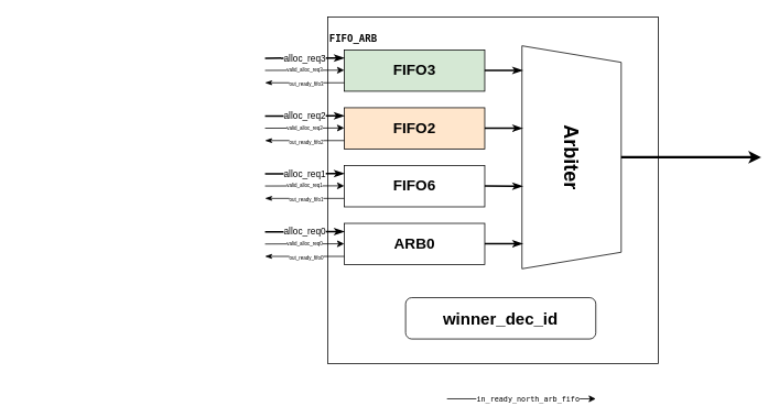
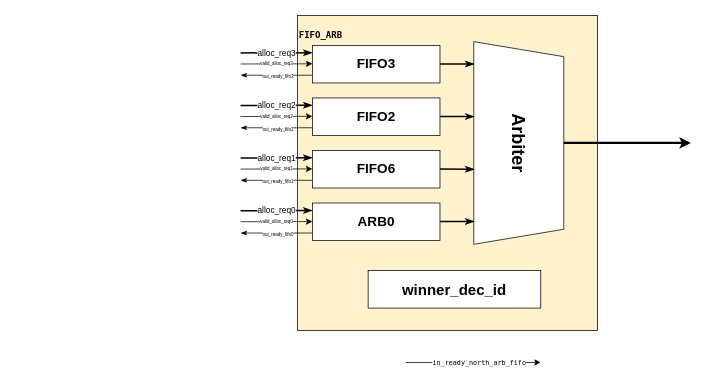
  <mxCell id="0" />
  <mxCell id="1" parent="0" />
- <mxCell id="2" value="&lt;pre&gt;FIFO_ARB&lt;/pre&gt;" style="rounded=0;whiteSpace=wrap;html=1;align=left;verticalAlign=top;fontStyle=1" parent="1" vertex="1"><mxGeometry x="395.72" y="20" width="400" height="420" as="geometry" /></mxCell>
+ <mxCell id="2" value="&lt;pre&gt;FIFO_ARB&lt;/pre&gt;" style="rounded=0;whiteSpace=wrap;html=1;align=left;verticalAlign=top;fontStyle=1;fillColor=#fff2cc;" parent="1" vertex="1"><mxGeometry x="395.72" y="20" width="400" height="420" as="geometry" /></mxCell>
  <mxCell id="3" value="&lt;h1&gt;Arbiter&lt;/h1&gt;" style="shape=trapezoid;perimeter=trapezoidPerimeter;whiteSpace=wrap;html=1;fixedSize=1;rotation=90;" parent="1" vertex="1"><mxGeometry x="555.72" y="130" width="270" height="120" as="geometry" /></mxCell>
- <mxCell id="4" value="&lt;h2&gt;FIFO3&lt;/h2&gt;" style="rounded=0;whiteSpace=wrap;html=1;fillColor=#d5e8d4;" parent="1" vertex="1"><mxGeometry x="415.72" width="170" height="50" as="geometry" y="60" /></mxCell>
- <mxCell id="5" value="&lt;h2&gt;FIFO2&lt;/h2&gt;" style="rounded=0;whiteSpace=wrap;html=1;fillColor=#ffe6cc;" parent="1" vertex="1"><mxGeometry x="415.72" y="130" width="170" height="50" as="geometry" /></mxCell>
+ <mxCell id="4" value="&lt;h2&gt;FIFO3&lt;/h2&gt;" style="rounded=0;whiteSpace=wrap;html=1;" parent="1" vertex="1"><mxGeometry x="415.72" width="170" height="50" as="geometry" y="60" /></mxCell>
+ <mxCell id="5" value="&lt;h2&gt;FIFO2&lt;/h2&gt;" style="rounded=0;whiteSpace=wrap;html=1;" parent="1" vertex="1"><mxGeometry x="415.72" y="130" width="170" height="50" as="geometry" /></mxCell>
  <mxCell id="6" value="&lt;h2&gt;FIFO6&lt;/h2&gt;" style="rounded=0;whiteSpace=wrap;html=1;" parent="1" vertex="1"><mxGeometry x="415.72" y="200" width="170" height="50" as="geometry" /></mxCell>
  <mxCell id="7" value="&lt;h2&gt;ARB0&lt;/h2&gt;" style="rounded=0;whiteSpace=wrap;html=1;" parent="1" vertex="1"><mxGeometry x="415.72" y="270" width="170" height="50" as="geometry" /></mxCell>
  <mxCell id="8" value="" style="endArrow=classic;html=1;exitX=0.5;exitY=0;exitDx=0;exitDy=0;strokeWidth=3;" parent="1" source="3" edge="1"><mxGeometry width="50" height="50" relative="1" as="geometry"><mxPoint x="840" y="189.5" as="sourcePoint" /><mxPoint x="920" y="190" as="targetPoint" /></mxGeometry></mxCell>
  <mxCell id="9" value="" style="endArrow=classicThin;html=1;exitX=0.5;exitY=0;exitDx=0;exitDy=0;strokeWidth=2;endFill=1;entryX=0.888;entryY=0.994;entryDx=0;entryDy=0;entryPerimeter=0;" parent="1" target="3" edge="1"><mxGeometry width="50" height="50" relative="1" as="geometry"><mxPoint x="585.72" y="294.5" as="sourcePoint" /><mxPoint x="625.72" y="295" as="targetPoint" /></mxGeometry></mxCell>
  <mxCell id="10" value="" style="endArrow=classicThin;html=1;exitX=0.5;exitY=0;exitDx=0;exitDy=0;strokeWidth=2;endFill=1;entryX=0.888;entryY=0.994;entryDx=0;entryDy=0;entryPerimeter=0;" parent="1" edge="1"><mxGeometry width="50" height="50" relative="1" as="geometry"><mxPoint x="585.72" y="224.8" as="sourcePoint" /><mxPoint x="631.44" y="225.06" as="targetPoint" /></mxGeometry></mxCell>
  <mxCell id="11" value="" style="endArrow=classicThin;html=1;exitX=0.5;exitY=0;exitDx=0;exitDy=0;strokeWidth=2;endFill=1;entryX=0.888;entryY=0.994;entryDx=0;entryDy=0;entryPerimeter=0;" parent="1" edge="1"><mxGeometry width="50" height="50" relative="1" as="geometry"><mxPoint x="585.72" y="154.66" as="sourcePoint" /><mxPoint x="631.44" y="154.92" as="targetPoint" /></mxGeometry></mxCell>
  <mxCell id="12" value="" style="endArrow=classicThin;html=1;exitX=0.5;exitY=0;exitDx=0;exitDy=0;strokeWidth=2;endFill=1;entryX=0.888;entryY=0.994;entryDx=0;entryDy=0;entryPerimeter=0;" parent="1" edge="1"><mxGeometry width="50" height="50" relative="1" as="geometry"><mxPoint x="585.72" y="84.66" as="sourcePoint" /><mxPoint x="631.44" y="84.92" as="targetPoint" /></mxGeometry></mxCell>
  <mxCell id="13" value="alloc_req0" style="endArrow=classicThin;html=1;strokeWidth=2;endFill=1;entryX=0.888;entryY=0.994;entryDx=0;entryDy=0;entryPerimeter=0;" parent="1" edge="1"><mxGeometry width="50" height="50" relative="1" as="geometry"><mxPoint x="320" y="280.24" as="sourcePoint" /><mxPoint x="415.72" y="280" as="targetPoint" /></mxGeometry></mxCell>
  <mxCell id="14" value="&lt;font style=&quot;font-size: 6px;&quot;&gt;out_ready_fifo0&lt;/font&gt;" style="endArrow=classicThin;html=1;strokeWidth=1;endFill=1;" parent="1" edge="1"><mxGeometry x="-0.045" width="50" height="50" relative="1" as="geometry"><mxPoint x="415.72" y="310" as="sourcePoint" /><mxPoint x="320" y="310" as="targetPoint" /><mxPoint as="offset" /></mxGeometry></mxCell>
  <mxCell id="15" value="valid_alloc_req0" style="endArrow=classic;html=1;strokeWidth=1;fontSize=6;targetPerimeterSpacing=0;jumpSize=9;" parent="1" edge="1"><mxGeometry width="50" height="50" relative="1" as="geometry"><mxPoint x="320" y="295" as="sourcePoint" /><mxPoint x="415.72" y="294.76" as="targetPoint" /></mxGeometry></mxCell>
  <mxCell id="16" value="alloc_req1" style="endArrow=classicThin;html=1;strokeWidth=2;endFill=1;entryX=0.888;entryY=0.994;entryDx=0;entryDy=0;entryPerimeter=0;" parent="1" edge="1"><mxGeometry width="50" height="50" relative="1" as="geometry"><mxPoint x="320" y="210" as="sourcePoint" /><mxPoint x="415.72" y="209.76" as="targetPoint" /></mxGeometry></mxCell>
  <mxCell id="17" value="&lt;font style=&quot;font-size: 6px;&quot;&gt;out_ready_fifo1&lt;/font&gt;" style="endArrow=classicThin;html=1;strokeWidth=1;endFill=1;" parent="1" edge="1"><mxGeometry x="-0.045" width="50" height="50" relative="1" as="geometry"><mxPoint x="415.72" y="239.76" as="sourcePoint" /><mxPoint x="320" y="239.76" as="targetPoint" /><mxPoint as="offset" /></mxGeometry></mxCell>
  <mxCell id="18" value="valid_alloc_req1" style="endArrow=classic;html=1;strokeWidth=1;fontSize=6;targetPerimeterSpacing=0;jumpSize=9;" parent="1" edge="1"><mxGeometry width="50" height="50" relative="1" as="geometry"><mxPoint x="320" y="224.76" as="sourcePoint" /><mxPoint x="415.72" y="224.52" as="targetPoint" /></mxGeometry></mxCell>
  <mxCell id="19" value="alloc_req3" style="endArrow=classicThin;html=1;strokeWidth=2;endFill=1;entryX=0.888;entryY=0.994;entryDx=0;entryDy=0;entryPerimeter=0;" parent="1" edge="1"><mxGeometry width="50" height="50" relative="1" as="geometry"><mxPoint x="320" y="70" as="sourcePoint" /><mxPoint x="415.72" y="69.76" as="targetPoint" /></mxGeometry></mxCell>
  <mxCell id="20" value="&lt;font style=&quot;font-size: 6px;&quot;&gt;out_ready_fifo3&lt;/font&gt;" style="endArrow=classicThin;html=1;strokeWidth=1;endFill=1;" parent="1" edge="1"><mxGeometry x="-0.045" width="50" height="50" relative="1" as="geometry"><mxPoint x="415.72" y="99.76" as="sourcePoint" /><mxPoint x="320" y="99.76" as="targetPoint" /><mxPoint as="offset" /></mxGeometry></mxCell>
  <mxCell id="21" value="valid_alloc_req3" style="endArrow=classic;html=1;strokeWidth=1;fontSize=6;targetPerimeterSpacing=0;jumpSize=9;" parent="1" edge="1"><mxGeometry width="50" height="50" relative="1" as="geometry"><mxPoint x="320" y="84.76" as="sourcePoint" /><mxPoint x="415.72" y="84.52" as="targetPoint" /></mxGeometry></mxCell>
  <mxCell id="22" value="alloc_req2" style="endArrow=classicThin;html=1;strokeWidth=2;endFill=1;entryX=0.888;entryY=0.994;entryDx=0;entryDy=0;entryPerimeter=0;" parent="1" edge="1"><mxGeometry width="50" height="50" relative="1" as="geometry"><mxPoint x="320" y="140" as="sourcePoint" /><mxPoint x="415.72" y="139.76" as="targetPoint" /></mxGeometry></mxCell>
  <mxCell id="23" value="&lt;font style=&quot;font-size: 6px;&quot;&gt;out_ready_fifo2&lt;/font&gt;" style="endArrow=classicThin;html=1;strokeWidth=1;endFill=1;" parent="1" edge="1"><mxGeometry x="-0.045" width="50" height="50" relative="1" as="geometry"><mxPoint x="415.72" y="169.76" as="sourcePoint" /><mxPoint x="320" y="169.76" as="targetPoint" /><mxPoint as="offset" /></mxGeometry></mxCell>
  <mxCell id="24" value="valid_alloc_req2" style="endArrow=classic;html=1;strokeWidth=1;fontSize=6;targetPerimeterSpacing=0;jumpSize=9;" parent="1" edge="1"><mxGeometry width="50" height="50" relative="1" as="geometry"><mxPoint x="320" y="154.76" as="sourcePoint" /><mxPoint x="415.72" y="154.52" as="targetPoint" /></mxGeometry></mxCell>
- <mxCell id="25" value="&lt;h2 style=&quot;font-size: 20px;&quot;&gt;winner_dec_id&lt;/h2&gt;" style="whiteSpace=wrap;html=1;fontSize=6;rounded=1;" parent="1" vertex="1"><mxGeometry x="490" y="360" width="230" height="50" as="geometry" /></mxCell>
+ <mxCell id="25" value="&lt;h2 style=&quot;font-size: 20px;&quot;&gt;winner_dec_id&lt;/h2&gt;" style="rounded=0;whiteSpace=wrap;html=1;fontSize=6;" parent="1" vertex="1"><mxGeometry x="490" y="360" width="230" height="50" as="geometry" /></mxCell>
  <mxCell id="26" value="&lt;pre style=&quot;font-size: 9px;&quot;&gt;in_ready_north_arb_fifo&lt;/pre&gt;" style="endArrow=classic;html=1;strokeWidth=1;fontSize=20;targetPerimeterSpacing=0;jumpSize=9;" parent="1" edge="1"><mxGeometry x="0.091" width="50" height="50" relative="1" as="geometry"><mxPoint x="540" y="482.5" as="sourcePoint" /><mxPoint x="720" y="482.5" as="targetPoint" /><mxPoint as="offset" /></mxGeometry></mxCell>
  <mxCell id="27" value="&lt;br&gt;" style="text;strokeColor=none;align=center;fillColor=none;html=1;verticalAlign=middle;whiteSpace=wrap;rounded=0;" vertex="1" parent="1"><mxGeometry x="20" y="270" width="60" height="30" as="geometry" /></mxCell>
